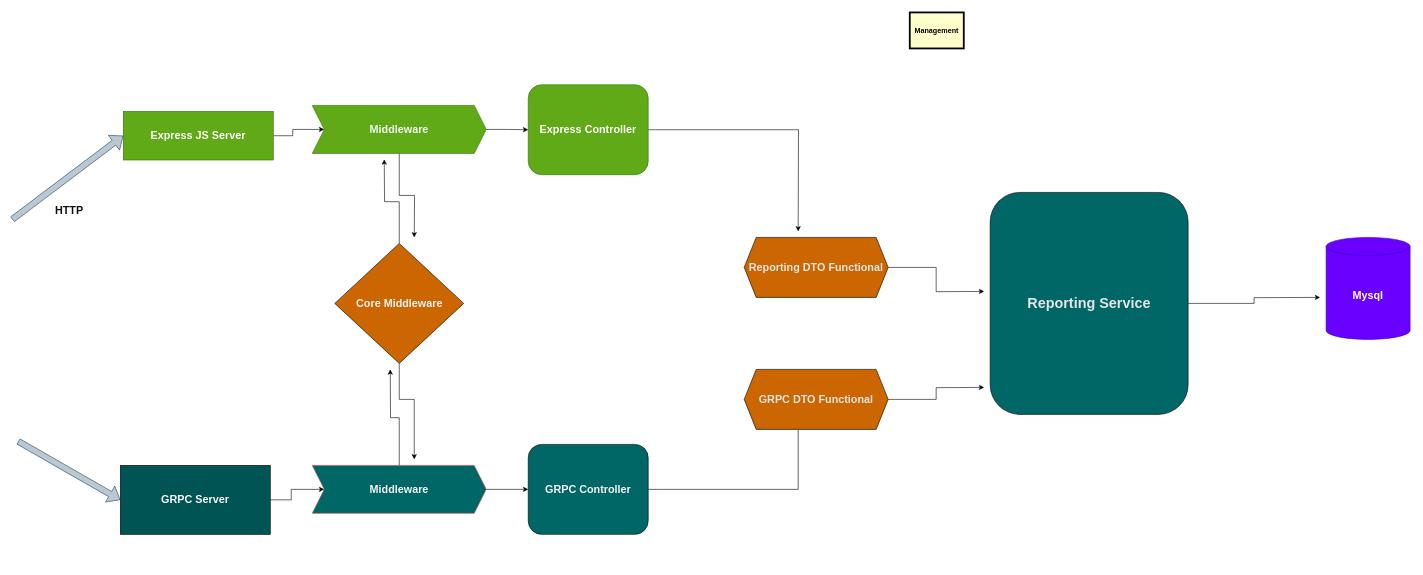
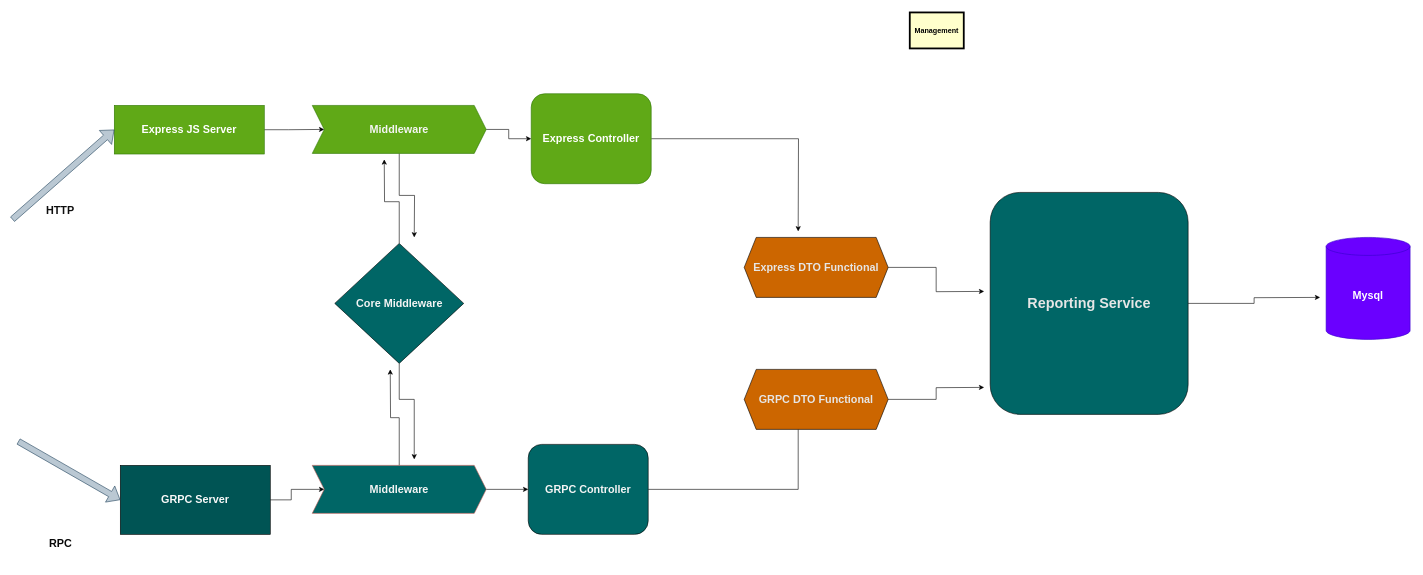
  <mxCell id="0" />
  <mxCell id="1" parent="0" />
  <mxCell id="2" value="Management" style="whiteSpace=wrap;align=center;verticalAlign=middle;fontStyle=1;strokeWidth=3;fillColor=#FFFFCC" parent="1" vertex="1"><mxGeometry x="1516" y="20" width="90" height="60" as="geometry" /></mxCell>
  <mxCell id="3" style="edgeStyle=orthogonalEdgeStyle;rounded=0;orthogonalLoop=1;jettySize=auto;html=1;fontColor=#F5F5F5;" edge="1" parent="1" source="4" target="16"><mxGeometry relative="1" as="geometry" /></mxCell>
- <mxCell id="4" value="&lt;h2 style=&quot;line-height: 0.8;&quot;&gt;Express JS Server&lt;/h2&gt;" style="rounded=0;whiteSpace=wrap;html=1;fillColor=#60a917;fontColor=#ffffff;strokeColor=#2D7600;" parent="1" vertex="1"><mxGeometry x="205" y="185" width="250" height="81" as="geometry" /></mxCell>
+ <mxCell id="4" value="&lt;h2 style=&quot;line-height: 0.8;&quot;&gt;Express JS Server&lt;/h2&gt;" style="rounded=0;whiteSpace=wrap;html=1;fillColor=#60a917;fontColor=#ffffff;strokeColor=#2D7600;" parent="1" vertex="1"><mxGeometry x="190" y="175" width="250" height="81" as="geometry" /></mxCell>
  <mxCell id="5" style="edgeStyle=orthogonalEdgeStyle;rounded=0;orthogonalLoop=1;jettySize=auto;html=1;fontColor=#F5F5F5;" edge="1" parent="1" source="6" target="13"><mxGeometry relative="1" as="geometry" /></mxCell>
  <mxCell id="6" value="&lt;h2&gt;&lt;font color=&quot;#FAFAFA&quot;&gt;GRPC Server&lt;br&gt;&lt;/font&gt;&lt;/h2&gt;" style="rounded=0;whiteSpace=wrap;html=1;fillColor=#005454;" parent="1" vertex="1"><mxGeometry x="200" y="775" width="250" height="115" as="geometry" /></mxCell>
  <mxCell id="7" value="" style="shape=flexArrow;endArrow=classic;html=1;rounded=0;fontColor=#FAFAFA;entryX=0;entryY=0.5;entryDx=0;entryDy=0;fillColor=#bac8d3;strokeColor=#23445d;" parent="1" target="6" edge="1"><mxGeometry width="50" height="50" relative="1" as="geometry"><mxPoint x="30" y="735" as="sourcePoint" /><mxPoint x="70" y="245" as="targetPoint" /></mxGeometry></mxCell>
  <mxCell id="8" value="" style="shape=flexArrow;endArrow=classic;html=1;rounded=0;fontColor=#FAFAFA;entryX=0;entryY=0.5;entryDx=0;entryDy=0;fillColor=#bac8d3;strokeColor=#23445d;" parent="1" target="4" edge="1"><mxGeometry width="50" height="50" relative="1" as="geometry"><mxPoint x="20" y="365" as="sourcePoint" /><mxPoint x="74" y="47" as="targetPoint" /><Array as="points" /></mxGeometry></mxCell>
- <mxCell id="9" value="&lt;h2&gt;&lt;font color=&quot;#0F0F0F&quot;&gt;HTTP&lt;/font&gt;&lt;/h2&gt;" style="text;html=1;strokeColor=none;fillColor=none;align=center;verticalAlign=middle;whiteSpace=wrap;rounded=0;fontColor=#FAFAFA;" parent="1" vertex="1"><mxGeometry x="85" y="335" width="60" height="30" as="geometry" /></mxCell>
+ <mxCell id="9" value="&lt;h2&gt;&lt;font color=&quot;#0F0F0F&quot;&gt;HTTP&lt;/font&gt;&lt;/h2&gt;" style="text;html=1;strokeColor=none;fillColor=none;align=center;verticalAlign=middle;whiteSpace=wrap;rounded=0;fontColor=#FAFAFA;" parent="1" vertex="1"><mxGeometry x="70" y="335" width="60" height="30" as="geometry" /></mxCell>
+ <mxCell id="10" value="&lt;h2&gt;RPC&lt;/h2&gt;" style="text;html=1;align=center;verticalAlign=middle;resizable=0;points=[];autosize=1;strokeColor=none;fillColor=none;fontColor=#080808;" parent="1" vertex="1"><mxGeometry x="70" y="876" width="60" height="60" as="geometry" /></mxCell>
  <mxCell id="11" style="edgeStyle=orthogonalEdgeStyle;rounded=0;orthogonalLoop=1;jettySize=auto;html=1;fontColor=#F5F5F5;" edge="1" parent="1" source="13"><mxGeometry relative="1" as="geometry"><mxPoint x="650" y="615" as="targetPoint" /></mxGeometry></mxCell>
  <mxCell id="12" style="edgeStyle=orthogonalEdgeStyle;rounded=0;orthogonalLoop=1;jettySize=auto;html=1;entryX=0;entryY=0.5;entryDx=0;entryDy=0;fontColor=#171717;" edge="1" parent="1" source="13" target="21"><mxGeometry relative="1" as="geometry" /></mxCell>
  <mxCell id="13" value="&lt;h2&gt;&lt;font color=&quot;#F5F5F5&quot;&gt;Middleware&lt;/font&gt;&lt;/h2&gt;" style="shape=step;perimeter=stepPerimeter;whiteSpace=wrap;html=1;fixedSize=1;labelBackgroundColor=none;fillColor=#006666;strokeColor=#b85450;" vertex="1" parent="1"><mxGeometry x="520" y="775" width="290" height="80" as="geometry" /></mxCell>
  <mxCell id="14" style="edgeStyle=orthogonalEdgeStyle;rounded=0;orthogonalLoop=1;jettySize=auto;html=1;fontColor=#F5F5F5;" edge="1" parent="1" source="16"><mxGeometry relative="1" as="geometry"><mxPoint x="690" y="395" as="targetPoint" /></mxGeometry></mxCell>
  <mxCell id="15" style="edgeStyle=orthogonalEdgeStyle;rounded=0;orthogonalLoop=1;jettySize=auto;html=1;entryX=0;entryY=0.5;entryDx=0;entryDy=0;fontColor=#171717;" edge="1" parent="1" source="16" target="23"><mxGeometry relative="1" as="geometry" /></mxCell>
  <mxCell id="16" value="&lt;h2&gt;&lt;font color=&quot;#F5F5F5&quot;&gt;Middleware&lt;/font&gt;&lt;/h2&gt;" style="shape=step;perimeter=stepPerimeter;whiteSpace=wrap;html=1;fixedSize=1;labelBackgroundColor=none;fillColor=#60a917;strokeColor=#2D7600;fontColor=#ffffff;" vertex="1" parent="1"><mxGeometry x="520" y="175" width="290" height="80" as="geometry" /></mxCell>
  <mxCell id="17" style="edgeStyle=orthogonalEdgeStyle;rounded=0;orthogonalLoop=1;jettySize=auto;html=1;fontColor=#F5F5F5;" edge="1" parent="1" source="19"><mxGeometry relative="1" as="geometry"><mxPoint x="690" y="765" as="targetPoint" /><Array as="points"><mxPoint x="665" y="665" /><mxPoint x="690" y="665" /><mxPoint x="690" y="755" /></Array></mxGeometry></mxCell>
  <mxCell id="18" style="edgeStyle=orthogonalEdgeStyle;rounded=0;orthogonalLoop=1;jettySize=auto;html=1;fontColor=#F5F5F5;" edge="1" parent="1" source="19"><mxGeometry relative="1" as="geometry"><mxPoint x="640" y="265" as="targetPoint" /></mxGeometry></mxCell>
- <mxCell id="19" value="&lt;h2&gt;Core Middleware&lt;br&gt;&lt;/h2&gt;" style="rhombus;whiteSpace=wrap;html=1;labelBackgroundColor=none;fontColor=#F5F5F5;fillColor=#cc6600;" vertex="1" parent="1"><mxGeometry x="557.5" y="405" width="215" height="200" as="geometry" /></mxCell>
+ <mxCell id="19" value="&lt;h2&gt;Core Middleware&lt;br&gt;&lt;/h2&gt;" style="rhombus;whiteSpace=wrap;html=1;labelBackgroundColor=none;fontColor=#F5F5F5;fillColor=#006666;" vertex="1" parent="1"><mxGeometry x="557.5" y="405" width="215" height="200" as="geometry" /></mxCell>
  <mxCell id="20" style="edgeStyle=orthogonalEdgeStyle;rounded=0;orthogonalLoop=1;jettySize=auto;html=1;entryX=0.375;entryY=1;entryDx=0;entryDy=0;fontColor=#E6E6E6;endArrow=none;" edge="1" parent="1" source="21" target="28"><mxGeometry relative="1" as="geometry" /></mxCell>
  <mxCell id="21" value="&lt;h2&gt;GRPC Controller&lt;br&gt;&lt;/h2&gt;" style="rounded=1;whiteSpace=wrap;html=1;labelBackgroundColor=none;fontColor=#F5F5F5;fillColor=#006666;" vertex="1" parent="1"><mxGeometry x="880" y="740" width="200" height="150" as="geometry" /></mxCell>
  <mxCell id="22" style="edgeStyle=orthogonalEdgeStyle;rounded=0;orthogonalLoop=1;jettySize=auto;html=1;fontColor=#E6E6E6;" edge="1" parent="1" source="23"><mxGeometry relative="1" as="geometry"><mxPoint x="1330" y="385" as="targetPoint" /></mxGeometry></mxCell>
- <mxCell id="23" value="&lt;h2&gt;Express Controller&lt;br&gt;&lt;/h2&gt;" style="rounded=1;whiteSpace=wrap;html=1;labelBackgroundColor=none;fontColor=#ffffff;fillColor=#60a917;strokeColor=#2D7600;" vertex="1" parent="1"><mxGeometry x="880" y="140.5" width="200" height="150" as="geometry" /></mxCell>
+ <mxCell id="23" value="&lt;h2&gt;Express Controller&lt;br&gt;&lt;/h2&gt;" style="rounded=1;whiteSpace=wrap;html=1;labelBackgroundColor=none;fontColor=#ffffff;fillColor=#60a917;strokeColor=#2D7600;" vertex="1" parent="1"><mxGeometry x="885" y="155.5" width="200" height="150" as="geometry" /></mxCell>
  <mxCell id="24" value="&lt;h2&gt;Mysql&lt;br&gt;&lt;/h2&gt;" style="shape=cylinder3;whiteSpace=wrap;html=1;boundedLbl=1;backgroundOutline=1;size=15;labelBackgroundColor=none;fontColor=#ffffff;fillColor=#6a00ff;strokeColor=#3700CC;" vertex="1" parent="1"><mxGeometry x="2210" y="395" width="140" height="170" as="geometry" /></mxCell>
  <mxCell id="25" style="edgeStyle=orthogonalEdgeStyle;rounded=0;orthogonalLoop=1;jettySize=auto;html=1;fontColor=#171717;" edge="1" parent="1" source="26"><mxGeometry relative="1" as="geometry"><mxPoint x="2200" y="495" as="targetPoint" /></mxGeometry></mxCell>
  <mxCell id="26" value="&lt;h1&gt;&lt;font color=&quot;#E6E6E6&quot;&gt;Reporting Service&lt;/font&gt;&lt;br&gt;&lt;/h1&gt;" style="rounded=1;whiteSpace=wrap;html=1;labelBackgroundColor=none;fontColor=#171717;fillColor=#006666;" vertex="1" parent="1"><mxGeometry x="1650" y="320" width="330" height="370" as="geometry" /></mxCell>
  <mxCell id="27" style="edgeStyle=orthogonalEdgeStyle;rounded=0;orthogonalLoop=1;jettySize=auto;html=1;fontColor=#E6E6E6;" edge="1" parent="1" source="28"><mxGeometry relative="1" as="geometry"><mxPoint x="1640" y="645" as="targetPoint" /></mxGeometry></mxCell>
  <mxCell id="28" value="&lt;h2&gt;GRPC DTO Functional&lt;br&gt;&lt;/h2&gt;" style="shape=hexagon;perimeter=hexagonPerimeter2;whiteSpace=wrap;html=1;fixedSize=1;labelBackgroundColor=none;fontColor=#E6E6E6;fillColor=#CC6600;" vertex="1" parent="1"><mxGeometry x="1240" y="615" width="240" height="100" as="geometry" /></mxCell>
  <mxCell id="29" style="edgeStyle=orthogonalEdgeStyle;rounded=0;orthogonalLoop=1;jettySize=auto;html=1;fontColor=#E6E6E6;" edge="1" parent="1" source="30"><mxGeometry relative="1" as="geometry"><mxPoint x="1640" y="485" as="targetPoint" /></mxGeometry></mxCell>
- <mxCell id="30" value="&lt;h2&gt;Reporting DTO Functional&lt;br&gt;&lt;/h2&gt;" style="shape=hexagon;perimeter=hexagonPerimeter2;whiteSpace=wrap;html=1;fixedSize=1;labelBackgroundColor=none;fontColor=#E6E6E6;fillColor=#CC6600;" vertex="1" parent="1"><mxGeometry x="1240" y="395" width="240" height="100" as="geometry" /></mxCell>
+ <mxCell id="30" value="&lt;h2&gt;Express DTO Functional&lt;br&gt;&lt;/h2&gt;" style="shape=hexagon;perimeter=hexagonPerimeter2;whiteSpace=wrap;html=1;fixedSize=1;labelBackgroundColor=none;fontColor=#E6E6E6;fillColor=#CC6600;" vertex="1" parent="1"><mxGeometry x="1240" y="395" width="240" height="100" as="geometry" /></mxCell>
